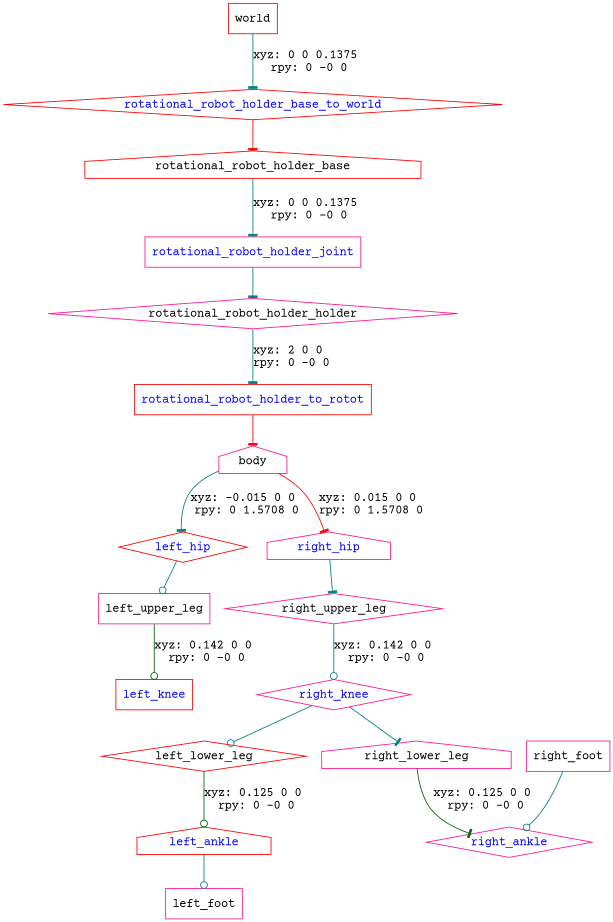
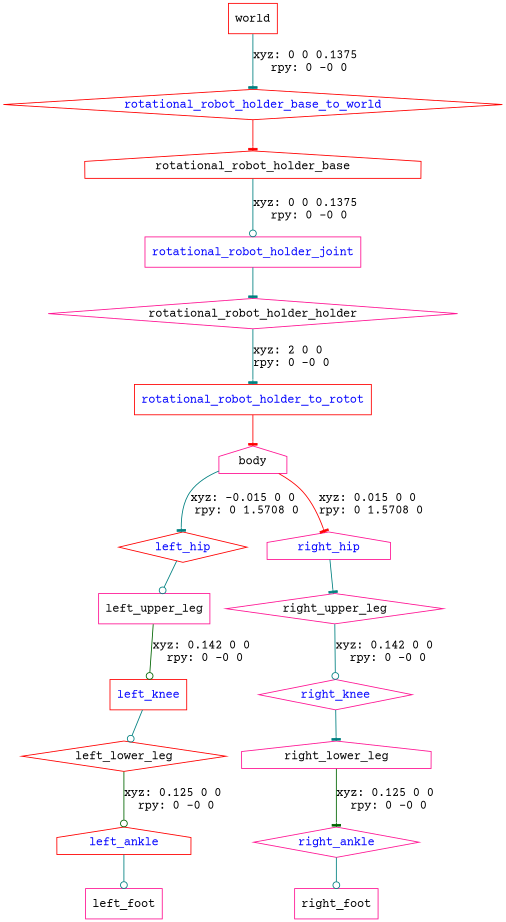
  digraph {
    fontname="Courier Prime"
    node [color=deeppink fontname="Courier Prime" shape=box]
    edge [arrowhead=tee color=teal fontname="Courier Prime"]
    n1 [color=red label=world]
    rotational_robot_holder_base_to_world [color=red fontcolor=blue shape=diamond]
    n3 [color=red label=rotational_robot_holder_base shape=house]
    rotational_robot_holder_joint [fontcolor=blue]
    n5 [label=rotational_robot_holder_holder shape=diamond]
    rotational_robot_holder_to_rotot [color=red fontcolor=blue]
    n7 [label=body shape=house]
    left_hip [color=red fontcolor=blue shape=diamond]
    right_hip [fontcolor=blue shape=house]
    n10 [label=left_upper_leg]
    n11 [label=right_upper_leg shape=diamond]
    left_knee [color=red fontcolor=blue]
    n13 [color=red label=left_lower_leg shape=diamond]
    left_ankle [color=red fontcolor=blue shape=house]
    n15 [label=left_foot]
    right_knee [fontcolor=blue shape=diamond]
    n17 [label=right_lower_leg shape=house]
    right_ankle [fontcolor=blue shape=diamond]
    n19 [label=right_foot]
    n1 -> rotational_robot_holder_base_to_world [label="xyz: 0 0 0.1375 \nrpy: 0 -0 0"]
    rotational_robot_holder_base_to_world -> n3 [color=red]
-   n3 -> rotational_robot_holder_joint [label="xyz: 0 0 0.1375 \nrpy: 0 -0 0"]
+   n3 -> rotational_robot_holder_joint [arrowhead=odot label="xyz: 0 0 0.1375 \nrpy: 0 -0 0"]
    rotational_robot_holder_joint -> n5
    n5 -> rotational_robot_holder_to_rotot [label="xyz: 2 0 0 \nrpy: 0 -0 0"]
    rotational_robot_holder_to_rotot -> n7 [color=red]
    n7 -> left_hip [label="xyz: -0.015 0 0 \nrpy: 0 1.5708 0"]
    n7 -> right_hip [color=red label="xyz: 0.015 0 0 \nrpy: 0 1.5708 0"]
    left_hip -> n10 [arrowhead=odot]
    right_hip -> n11
    n10 -> left_knee [arrowhead=odot color=darkgreen label="xyz: 0.142 0 0 \nrpy: 0 -0 0"]
    n11 -> right_knee [arrowhead=odot label="xyz: 0.142 0 0 \nrpy: 0 -0 0"]
-   right_knee -> n13 [arrowhead=odot]
+   left_knee -> n13 [arrowhead=odot]
    n13 -> left_ankle [arrowhead=odot color=darkgreen label="xyz: 0.125 0 0 \nrpy: 0 -0 0"]
    left_ankle -> n15 [arrowhead=odot]
    right_knee -> n17
    n17 -> right_ankle [color=darkgreen label="xyz: 0.125 0 0 \nrpy: 0 -0 0"]
-   n19 -> right_ankle [arrowhead=odot]
+   right_ankle -> n19 [arrowhead=odot]
  }
